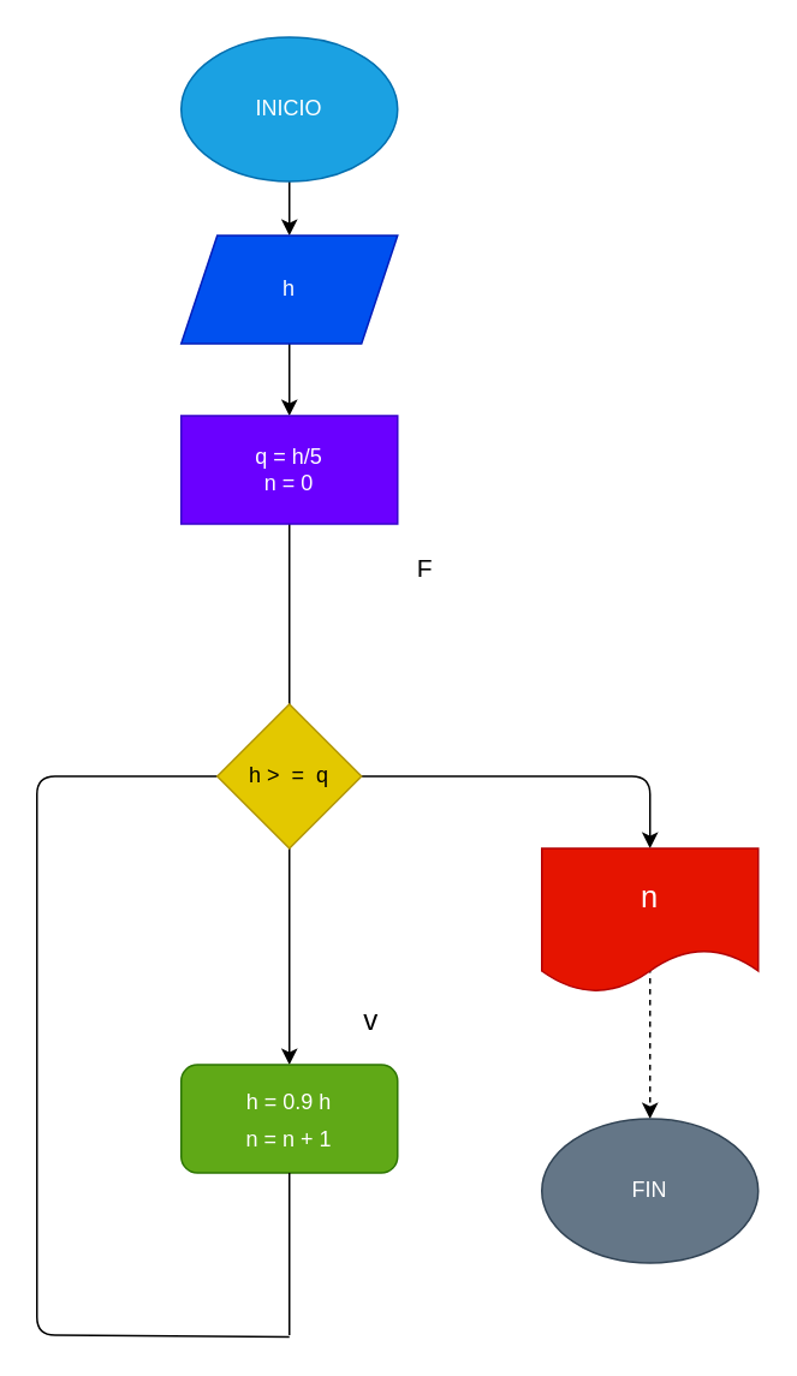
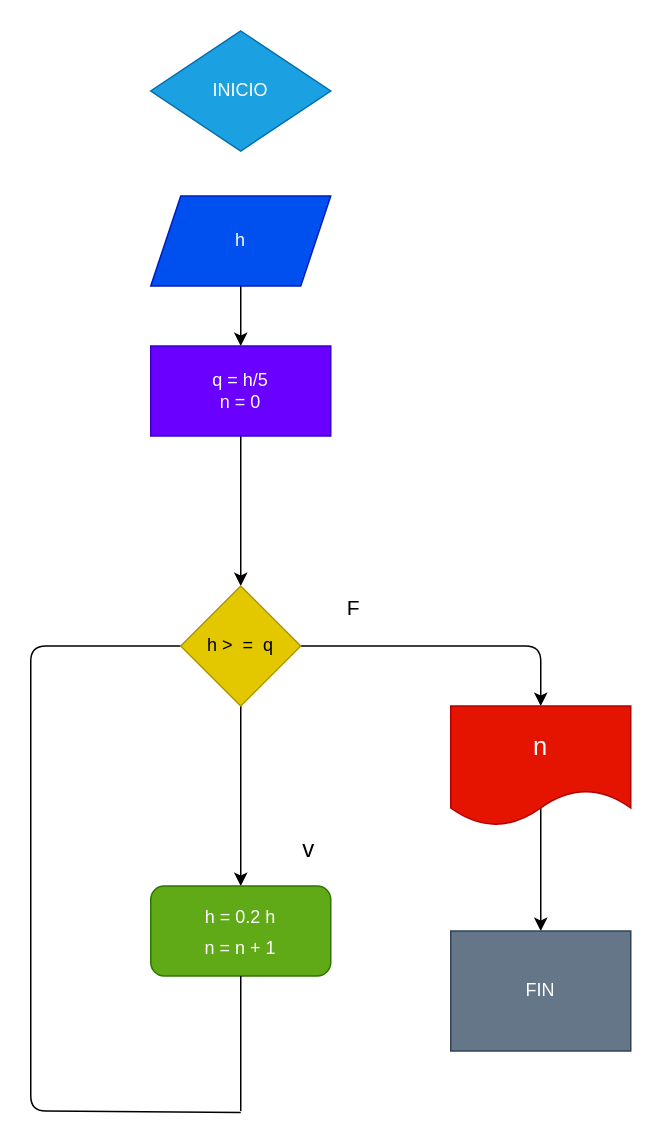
  <mxCell id="0" />
  <mxCell id="1" parent="0" />
- <mxCell id="2" style="edgeStyle=none;html=1;exitX=0.5;exitY=1;exitDx=0;exitDy=0;entryX=0.5;entryY=0;entryDx=0;entryDy=0;" edge="1" parent="1" source="3" target="5"><mxGeometry relative="1" as="geometry" /></mxCell>
- <mxCell id="3" value="INICIO" style="ellipse;whiteSpace=wrap;html=1;fillColor=#1ba1e2;fontColor=#ffffff;strokeColor=#006EAF;" vertex="1" parent="1"><mxGeometry x="100" y="20" width="120" height="80" as="geometry" /></mxCell>
+ <mxCell id="3" value="INICIO" style="rhombus;whiteSpace=wrap;html=1;fillColor=#1ba1e2;fontColor=#ffffff;strokeColor=#006EAF;" vertex="1" parent="1"><mxGeometry x="100" y="20" width="120" height="80" as="geometry" /></mxCell>
  <mxCell id="4" style="edgeStyle=none;html=1;exitX=0.5;exitY=1;exitDx=0;exitDy=0;entryX=0.5;entryY=0;entryDx=0;entryDy=0;" edge="1" parent="1" source="5" target="7"><mxGeometry relative="1" as="geometry" /></mxCell>
  <mxCell id="5" value="h" style="shape=parallelogram;perimeter=parallelogramPerimeter;whiteSpace=wrap;html=1;fixedSize=1;fillColor=#0050ef;fontColor=#ffffff;strokeColor=#001DBC;" vertex="1" parent="1"><mxGeometry x="100" y="130" width="120" height="60" as="geometry" /></mxCell>
- <mxCell id="6" style="edgeStyle=none;html=1;exitX=0.5;exitY=1;exitDx=0;exitDy=0;entryX=0.5;entryY=0;entryDx=0;entryDy=0;endArrow=none;" edge="1" parent="1" source="7" target="11"><mxGeometry relative="1" as="geometry" /></mxCell>
+ <mxCell id="6" style="edgeStyle=none;html=1;exitX=0.5;exitY=1;exitDx=0;exitDy=0;entryX=0.5;entryY=0;entryDx=0;entryDy=0;" edge="1" parent="1" source="7" target="11"><mxGeometry relative="1" as="geometry" /></mxCell>
  <mxCell id="7" value="q = h/5&lt;br&gt;n = 0" style="whiteSpace=wrap;html=1;fillColor=#6a00ff;fontColor=#ffffff;strokeColor=#3700CC;rounded=0;" vertex="1" parent="1"><mxGeometry x="100" y="230" width="120" height="60" as="geometry" /></mxCell>
  <mxCell id="8" style="edgeStyle=none;html=1;exitX=1;exitY=0.5;exitDx=0;exitDy=0;entryX=0.5;entryY=0;entryDx=0;entryDy=0;" edge="1" parent="1" source="11" target="13"><mxGeometry relative="1" as="geometry"><Array as="points"><mxPoint x="360" y="430" /></Array></mxGeometry></mxCell>
  <mxCell id="9" style="edgeStyle=none;html=1;exitX=0.5;exitY=1;exitDx=0;exitDy=0;entryX=0.5;entryY=0;entryDx=0;entryDy=0;fontSize=17;" edge="1" parent="1" source="11" target="14"><mxGeometry relative="1" as="geometry" /></mxCell>
  <mxCell id="10" style="edgeStyle=none;html=1;exitX=0;exitY=0.5;exitDx=0;exitDy=0;fontSize=12;endArrow=none;endFill=0;" edge="1" parent="1" source="11"><mxGeometry relative="1" as="geometry"><mxPoint x="160" y="741" as="targetPoint" /><Array as="points"><mxPoint x="20" y="430" /><mxPoint x="20" y="740" /></Array></mxGeometry></mxCell>
  <mxCell id="11" value="h &amp;gt;&amp;nbsp; =&amp;nbsp; q" style="rhombus;whiteSpace=wrap;html=1;fillColor=#e3c800;fontColor=#000000;strokeColor=#B09500;" vertex="1" parent="1"><mxGeometry x="120" y="390" width="80" height="80" as="geometry" /></mxCell>
- <mxCell id="12" style="edgeStyle=none;html=1;exitX=0.5;exitY=0;exitDx=0;exitDy=0;entryX=0.5;entryY=0;entryDx=0;entryDy=0;fontSize=12;endArrow=classic;endFill=1;dashed=1;" edge="1" parent="1" source="13" target="16"><mxGeometry relative="1" as="geometry" /></mxCell>
+ <mxCell id="12" style="edgeStyle=none;html=1;exitX=0.5;exitY=0;exitDx=0;exitDy=0;entryX=0.5;entryY=0;entryDx=0;entryDy=0;fontSize=12;endArrow=classic;endFill=1;" edge="1" parent="1" source="13" target="16"><mxGeometry relative="1" as="geometry" /></mxCell>
  <mxCell id="13" value="&lt;font style=&quot;font-size: 17px;&quot;&gt;n&lt;/font&gt;" style="shape=document;whiteSpace=wrap;html=1;boundedLbl=1;fillColor=#e51400;fontColor=#ffffff;strokeColor=#B20000;" vertex="1" parent="1"><mxGeometry x="300" y="470" width="120" height="80" as="geometry" /></mxCell>
- <mxCell id="14" value="&lt;font style=&quot;font-size: 12px;&quot;&gt;h = 0.9 h&lt;br&gt;n = n + 1&lt;br&gt;&lt;/font&gt;" style="rounded=1;whiteSpace=wrap;html=1;fontSize=17;fillColor=#60a917;fontColor=#ffffff;strokeColor=#2D7600;" vertex="1" parent="1"><mxGeometry x="100" y="590" width="120" height="60" as="geometry" /></mxCell>
+ <mxCell id="14" value="&lt;font style=&quot;font-size: 12px;&quot;&gt;h = 0.2 h&lt;br&gt;n = n + 1&lt;br&gt;&lt;/font&gt;" style="rounded=1;whiteSpace=wrap;html=1;fontSize=17;fillColor=#60a917;fontColor=#ffffff;strokeColor=#2D7600;" vertex="1" parent="1"><mxGeometry x="100" y="590" width="120" height="60" as="geometry" /></mxCell>
  <mxCell id="15" value="" style="endArrow=none;html=1;fontSize=12;" edge="1" parent="1"><mxGeometry width="50" height="50" relative="1" as="geometry"><mxPoint x="160" y="740" as="sourcePoint" /><mxPoint x="160" y="650" as="targetPoint" /></mxGeometry></mxCell>
- <mxCell id="16" value="FIN" style="ellipse;whiteSpace=wrap;html=1;fontSize=12;fillColor=#647687;fontColor=#ffffff;strokeColor=#314354;" vertex="1" parent="1"><mxGeometry x="300" y="620" width="120" height="80" as="geometry" /></mxCell>
- <mxCell id="17" value="&lt;font style=&quot;font-size: 14px;&quot;&gt;F&lt;/font&gt;" style="text;html=1;align=center;verticalAlign=middle;resizable=0;points=[];autosize=1;strokeColor=none;fillColor=none;fontSize=12;" vertex="1" parent="1"><mxGeometry x="220" y="300" width="30" height="30" as="geometry" /></mxCell>
+ <mxCell id="16" value="FIN" style="whiteSpace=wrap;html=1;fontSize=12;fillColor=#647687;fontColor=#ffffff;strokeColor=#314354;rounded=0;" vertex="1" parent="1"><mxGeometry x="300" y="620" width="120" height="80" as="geometry" /></mxCell>
+ <mxCell id="17" value="&lt;font style=&quot;font-size: 14px;&quot;&gt;F&lt;/font&gt;" style="text;html=1;align=center;verticalAlign=middle;resizable=0;points=[];autosize=1;strokeColor=none;fillColor=none;fontSize=12;" vertex="1" parent="1"><mxGeometry x="220" y="390" width="30" height="30" as="geometry" /></mxCell>
  <mxCell id="18" value="&lt;font style=&quot;font-size: 16px;&quot;&gt;v&lt;/font&gt;" style="text;html=1;align=center;verticalAlign=middle;resizable=0;points=[];autosize=1;strokeColor=none;fillColor=none;fontSize=14;" vertex="1" parent="1"><mxGeometry x="190" y="550" width="30" height="30" as="geometry" /></mxCell>
